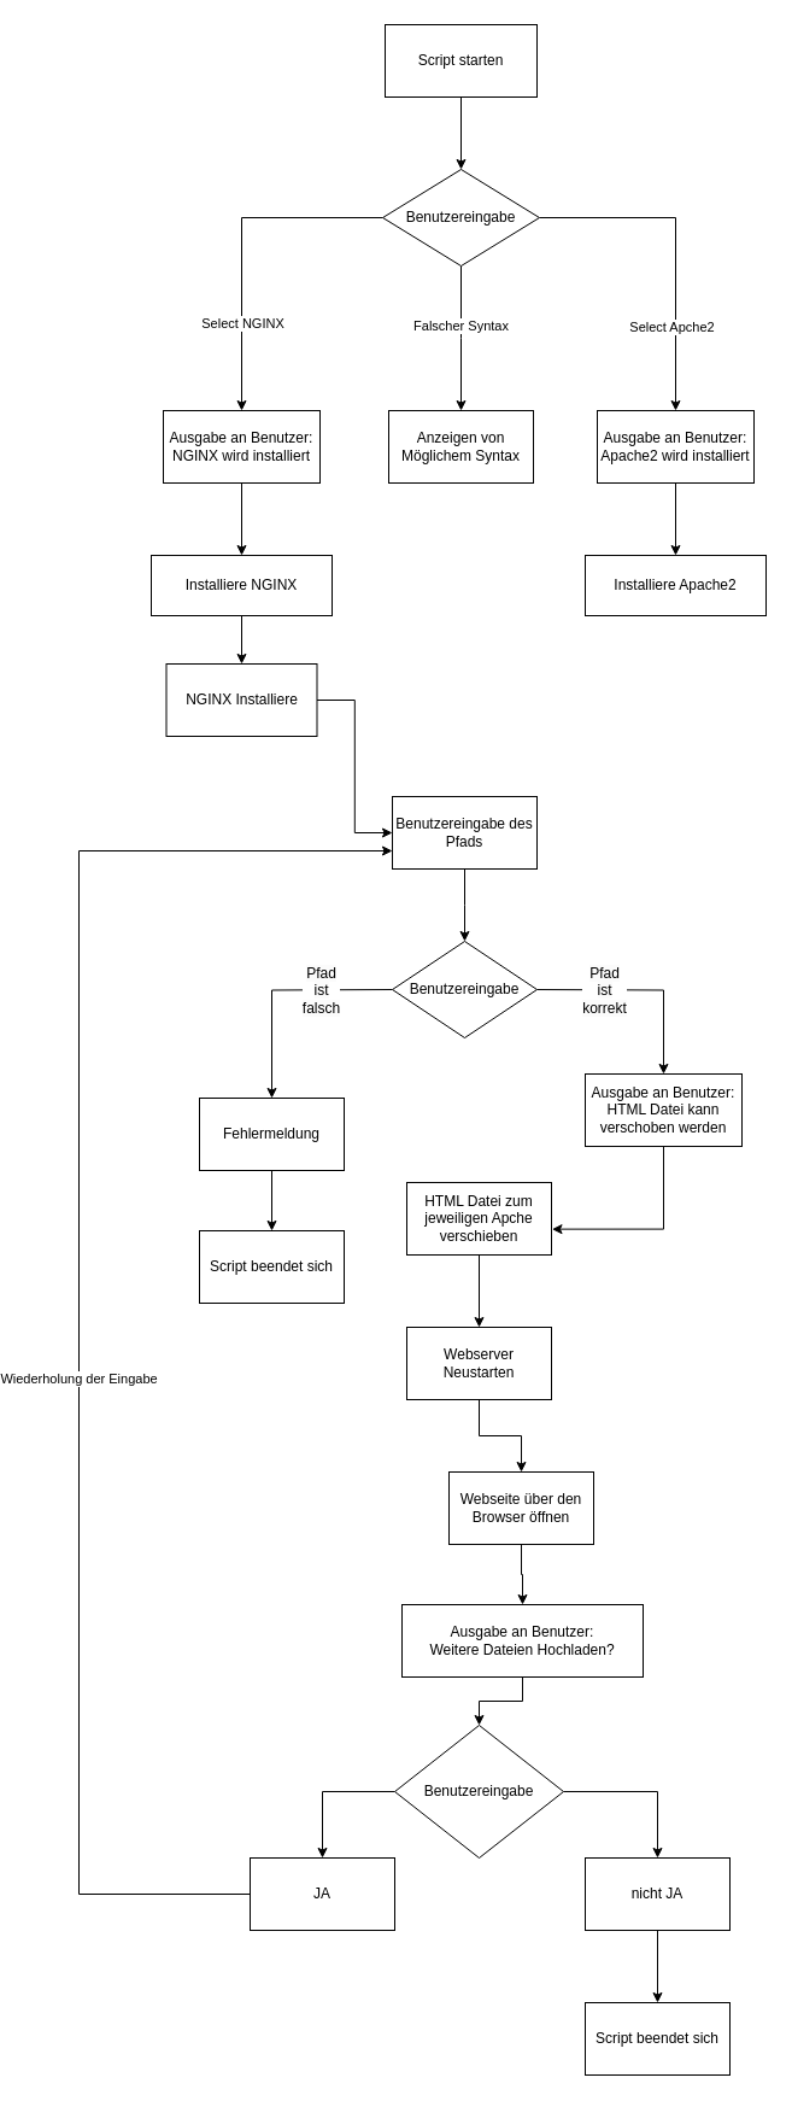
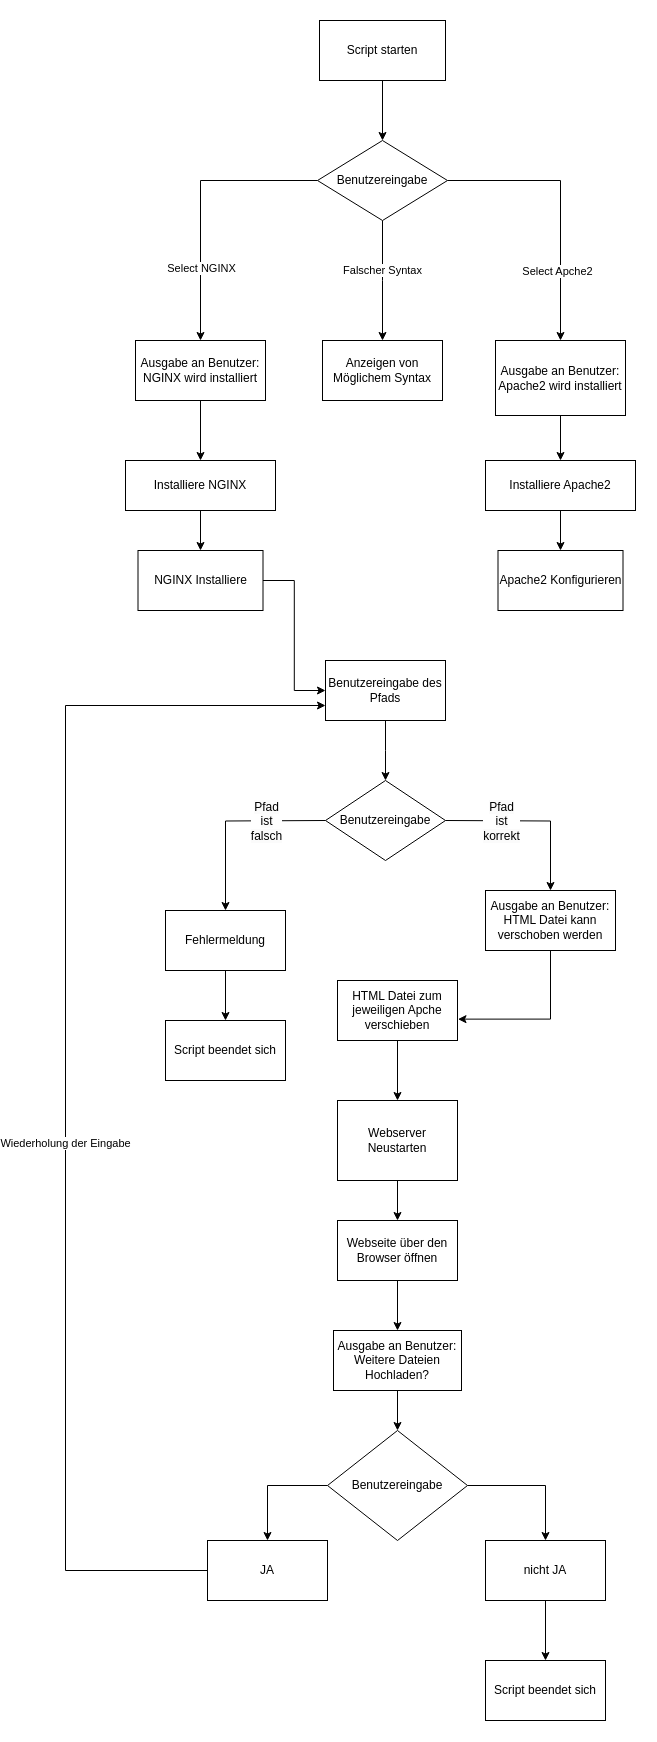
  <mxCell id="0" />
  <mxCell id="1" parent="0" />
  <mxCell id="2" style="edgeStyle=orthogonalEdgeStyle;rounded=0;orthogonalLoop=1;jettySize=auto;html=1;entryX=0.5;entryY=0;entryDx=0;entryDy=0;" edge="1" parent="1" source="3" target="14"><mxGeometry relative="1" as="geometry" /></mxCell>
  <mxCell id="3" value="Script starten" style="rounded=0;whiteSpace=wrap;html=1;" vertex="1" parent="1"><mxGeometry x="274" y="20" width="126" height="60" as="geometry" /></mxCell>
  <mxCell id="4" style="edgeStyle=orthogonalEdgeStyle;rounded=0;orthogonalLoop=1;jettySize=auto;html=1;entryX=0.5;entryY=0;entryDx=0;entryDy=0;" edge="1" parent="1" source="5" target="17"><mxGeometry relative="1" as="geometry" /></mxCell>
  <mxCell id="5" value="Ausgabe an Benutzer:&lt;br&gt;NGINX wird installiert" style="rounded=0;whiteSpace=wrap;html=1;" vertex="1" parent="1"><mxGeometry x="90" y="340" width="130" height="60" as="geometry" /></mxCell>
  <mxCell id="6" style="edgeStyle=orthogonalEdgeStyle;rounded=0;orthogonalLoop=1;jettySize=auto;html=1;entryX=0.5;entryY=0;entryDx=0;entryDy=0;" edge="1" parent="1" source="7" target="19"><mxGeometry relative="1" as="geometry" /></mxCell>
- <mxCell id="7" value="Ausgabe an Benutzer:&lt;br&gt;Apache2 wird installiert" style="rounded=0;whiteSpace=wrap;html=1;" vertex="1" parent="1"><mxGeometry x="450" y="340" width="130" height="60" as="geometry" /></mxCell>
+ <mxCell id="7" value="Ausgabe an Benutzer:&lt;br&gt;Apache2 wird installiert" style="rounded=0;whiteSpace=wrap;html=1;" vertex="1" parent="1"><mxGeometry x="450" y="340" width="130" height="75" as="geometry" /></mxCell>
  <mxCell id="8" style="edgeStyle=orthogonalEdgeStyle;rounded=0;orthogonalLoop=1;jettySize=auto;html=1;entryX=0.5;entryY=0;entryDx=0;entryDy=0;" edge="1" parent="1" source="14" target="7"><mxGeometry relative="1" as="geometry" /></mxCell>
  <mxCell id="9" value="Select Apche2" style="edgeLabel;html=1;align=center;verticalAlign=middle;resizable=0;points=[];" vertex="1" connectable="0" parent="8"><mxGeometry x="-0.478" y="2" relative="1" as="geometry"><mxPoint x="38" y="92" as="offset" /></mxGeometry></mxCell>
  <mxCell id="10" style="edgeStyle=orthogonalEdgeStyle;rounded=0;orthogonalLoop=1;jettySize=auto;html=1;entryX=0.5;entryY=0;entryDx=0;entryDy=0;" edge="1" parent="1" source="14" target="5"><mxGeometry relative="1" as="geometry" /></mxCell>
  <mxCell id="11" value="Select NGINX" style="edgeLabel;html=1;align=center;verticalAlign=middle;resizable=0;points=[];" vertex="1" connectable="0" parent="10"><mxGeometry x="-0.155" y="-1" relative="1" as="geometry"><mxPoint x="1" y="87" as="offset" /></mxGeometry></mxCell>
  <mxCell id="12" style="edgeStyle=orthogonalEdgeStyle;rounded=0;orthogonalLoop=1;jettySize=auto;html=1;" edge="1" parent="1" source="14"><mxGeometry relative="1" as="geometry"><mxPoint x="337" y="340" as="targetPoint" /></mxGeometry></mxCell>
  <mxCell id="13" value="Falscher Syntax" style="edgeLabel;html=1;align=center;verticalAlign=middle;resizable=0;points=[];" vertex="1" connectable="0" parent="12"><mxGeometry x="-0.187" y="-1" relative="1" as="geometry"><mxPoint as="offset" /></mxGeometry></mxCell>
  <mxCell id="14" value="Benutzereingabe" style="rhombus;whiteSpace=wrap;html=1;" vertex="1" parent="1"><mxGeometry x="272" y="140" width="130" height="80" as="geometry" /></mxCell>
  <mxCell id="15" value="Anzeigen von Möglichem Syntax" style="rounded=0;whiteSpace=wrap;html=1;" vertex="1" parent="1"><mxGeometry x="277" y="340" width="120" height="60" as="geometry" /></mxCell>
  <mxCell id="16" style="edgeStyle=orthogonalEdgeStyle;rounded=0;orthogonalLoop=1;jettySize=auto;html=1;entryX=0.5;entryY=0;entryDx=0;entryDy=0;" edge="1" parent="1" source="17" target="21"><mxGeometry relative="1" as="geometry" /></mxCell>
  <mxCell id="17" value="Installiere NGINX" style="rounded=0;whiteSpace=wrap;html=1;" vertex="1" parent="1"><mxGeometry x="80" y="460" width="150" height="50" as="geometry" /></mxCell>
+ <mxCell id="18" style="edgeStyle=orthogonalEdgeStyle;rounded=0;orthogonalLoop=1;jettySize=auto;html=1;entryX=0.5;entryY=0;entryDx=0;entryDy=0;" edge="1" parent="1" source="19" target="22"><mxGeometry relative="1" as="geometry" /></mxCell>
  <mxCell id="19" value="Installiere Apache2" style="rounded=0;whiteSpace=wrap;html=1;" vertex="1" parent="1"><mxGeometry x="440" y="460" width="150" height="50" as="geometry" /></mxCell>
  <mxCell id="20" style="edgeStyle=orthogonalEdgeStyle;rounded=0;orthogonalLoop=1;jettySize=auto;html=1;entryX=0;entryY=0.5;entryDx=0;entryDy=0;" edge="1" parent="1" source="21" target="24"><mxGeometry relative="1" as="geometry" /></mxCell>
  <mxCell id="21" value="NGINX Installiere" style="rounded=0;whiteSpace=wrap;html=1;" vertex="1" parent="1"><mxGeometry x="92.5" y="550" width="125" height="60" as="geometry" /></mxCell>
+ <mxCell id="22" value="Apache2 Konfigurieren" style="rounded=0;whiteSpace=wrap;html=1;" vertex="1" parent="1"><mxGeometry x="452.5" y="550" width="125" height="60" as="geometry" /></mxCell>
  <mxCell id="23" style="edgeStyle=orthogonalEdgeStyle;rounded=0;orthogonalLoop=1;jettySize=auto;html=1;entryX=0.5;entryY=0;entryDx=0;entryDy=0;" edge="1" parent="1" source="24"><mxGeometry relative="1" as="geometry"><mxPoint x="340" y="780" as="targetPoint" /></mxGeometry></mxCell>
  <mxCell id="24" value="Benutzereingabe des Pfads" style="rounded=0;whiteSpace=wrap;html=1;" vertex="1" parent="1"><mxGeometry x="280" y="660" width="120" height="60" as="geometry" /></mxCell>
  <mxCell id="25" style="edgeStyle=orthogonalEdgeStyle;rounded=0;orthogonalLoop=1;jettySize=auto;html=1;entryX=0.5;entryY=0;entryDx=0;entryDy=0;" edge="1" parent="1" source="26" target="28"><mxGeometry relative="1" as="geometry" /></mxCell>
  <mxCell id="26" value="HTML Datei zum jeweiligen Apche verschieben" style="rounded=0;whiteSpace=wrap;html=1;" vertex="1" parent="1"><mxGeometry x="292" y="980" width="120" height="60" as="geometry" /></mxCell>
  <mxCell id="27" style="edgeStyle=orthogonalEdgeStyle;rounded=0;orthogonalLoop=1;jettySize=auto;html=1;entryX=0.5;entryY=0;entryDx=0;entryDy=0;" edge="1" parent="1" source="28" target="30"><mxGeometry relative="1" as="geometry" /></mxCell>
- <mxCell id="28" value="Webserver Neustarten" style="rounded=0;whiteSpace=wrap;html=1;" vertex="1" parent="1"><mxGeometry x="292" y="1100" width="120" height="60" as="geometry" /></mxCell>
+ <mxCell id="28" value="Webserver Neustarten" style="rounded=0;whiteSpace=wrap;html=1;" vertex="1" parent="1"><mxGeometry x="292" y="1100" width="120" height="80" as="geometry" /></mxCell>
  <mxCell id="29" style="edgeStyle=orthogonalEdgeStyle;rounded=0;orthogonalLoop=1;jettySize=auto;html=1;entryX=0.5;entryY=0;entryDx=0;entryDy=0;" edge="1" parent="1" source="30" target="45"><mxGeometry relative="1" as="geometry" /></mxCell>
- <mxCell id="30" value="Webseite über den Browser öffnen" style="rounded=0;whiteSpace=wrap;html=1;" vertex="1" parent="1"><mxGeometry x="327" y="1220" width="120" height="60" as="geometry" /></mxCell>
+ <mxCell id="30" value="Webseite über den Browser öffnen" style="rounded=0;whiteSpace=wrap;html=1;" vertex="1" parent="1"><mxGeometry x="292" y="1220" width="120" height="60" as="geometry" /></mxCell>
  <mxCell id="31" style="edgeStyle=orthogonalEdgeStyle;rounded=0;orthogonalLoop=1;jettySize=auto;html=1;entryX=0.5;entryY=0;entryDx=0;entryDy=0;" edge="1" parent="1" target="37"><mxGeometry relative="1" as="geometry"><mxPoint x="280" y="820" as="sourcePoint" /></mxGeometry></mxCell>
  <mxCell id="32" value="&lt;span style=&quot;font-size: 12px; text-wrap: wrap; background-color: rgb(251, 251, 251);&quot;&gt;Pfad ist falsch&lt;/span&gt;" style="edgeLabel;html=1;align=center;verticalAlign=middle;resizable=0;points=[];" vertex="1" connectable="0" parent="31"><mxGeometry x="-0.092" relative="1" as="geometry"><mxPoint x="26" as="offset" /></mxGeometry></mxCell>
  <mxCell id="33" value="&lt;div&gt;Ausgabe an Benutzer:&lt;/div&gt;HTML Datei kann verschoben werden" style="rounded=0;whiteSpace=wrap;html=1;" vertex="1" parent="1"><mxGeometry x="440" y="890" width="130" height="60" as="geometry" /></mxCell>
  <mxCell id="34" style="edgeStyle=orthogonalEdgeStyle;rounded=0;orthogonalLoop=1;jettySize=auto;html=1;entryX=0.5;entryY=0;entryDx=0;entryDy=0;" edge="1" parent="1" target="33"><mxGeometry relative="1" as="geometry"><mxPoint x="400" y="820" as="sourcePoint" /></mxGeometry></mxCell>
  <mxCell id="35" value="&lt;span style=&quot;font-size: 12px; text-wrap: wrap; background-color: rgb(251, 251, 251);&quot;&gt;Pfad ist korrekt&lt;/span&gt;" style="edgeLabel;html=1;align=center;verticalAlign=middle;resizable=0;points=[];" vertex="1" connectable="0" parent="34"><mxGeometry x="-0.248" y="1" relative="1" as="geometry"><mxPoint x="-11" y="1" as="offset" /></mxGeometry></mxCell>
  <mxCell id="36" style="edgeStyle=orthogonalEdgeStyle;rounded=0;orthogonalLoop=1;jettySize=auto;html=1;" edge="1" parent="1" source="37" target="38"><mxGeometry relative="1" as="geometry"><mxPoint x="180" y="980" as="targetPoint" /></mxGeometry></mxCell>
  <mxCell id="37" value="Fehlermeldung" style="rounded=0;whiteSpace=wrap;html=1;" vertex="1" parent="1"><mxGeometry x="120" y="910" width="120" height="60" as="geometry" /></mxCell>
  <mxCell id="38" value="Script beendet sich" style="rounded=0;whiteSpace=wrap;html=1;" vertex="1" parent="1"><mxGeometry x="120" y="1020" width="120" height="60" as="geometry" /></mxCell>
  <mxCell id="39" value="Benutzereingabe" style="rhombus;whiteSpace=wrap;html=1;" vertex="1" parent="1"><mxGeometry x="280" y="780" width="120" height="80" as="geometry" /></mxCell>
  <mxCell id="40" style="edgeStyle=orthogonalEdgeStyle;rounded=0;orthogonalLoop=1;jettySize=auto;html=1;entryX=1.004;entryY=0.644;entryDx=0;entryDy=0;entryPerimeter=0;exitX=0.5;exitY=1;exitDx=0;exitDy=0;" edge="1" parent="1" source="33" target="26"><mxGeometry relative="1" as="geometry" /></mxCell>
  <mxCell id="41" style="edgeStyle=orthogonalEdgeStyle;rounded=0;orthogonalLoop=1;jettySize=auto;html=1;entryX=0.5;entryY=0;entryDx=0;entryDy=0;" edge="1" parent="1" source="43" target="47"><mxGeometry relative="1" as="geometry" /></mxCell>
  <mxCell id="42" style="edgeStyle=orthogonalEdgeStyle;rounded=0;orthogonalLoop=1;jettySize=auto;html=1;entryX=0.5;entryY=0;entryDx=0;entryDy=0;exitX=0;exitY=0.5;exitDx=0;exitDy=0;" edge="1" parent="1" source="43" target="50"><mxGeometry relative="1" as="geometry" /></mxCell>
  <mxCell id="43" value="Benutzereingabe" style="rhombus;whiteSpace=wrap;html=1;" vertex="1" parent="1"><mxGeometry x="282" y="1430" width="140" height="110" as="geometry" /></mxCell>
  <mxCell id="44" style="edgeStyle=orthogonalEdgeStyle;rounded=0;orthogonalLoop=1;jettySize=auto;html=1;entryX=0.5;entryY=0;entryDx=0;entryDy=0;" edge="1" parent="1" source="45" target="43"><mxGeometry relative="1" as="geometry" /></mxCell>
- <mxCell id="45" value="Ausgabe an Benutzer:&lt;div&gt;Weitere Dateien Hochladen?&lt;/div&gt;" style="rounded=0;whiteSpace=wrap;html=1;" vertex="1" parent="1"><mxGeometry x="288" y="1330" width="200" height="60" as="geometry" /></mxCell>
+ <mxCell id="45" value="Ausgabe an Benutzer:&lt;div&gt;Weitere Dateien Hochladen?&lt;/div&gt;" style="rounded=0;whiteSpace=wrap;html=1;" vertex="1" parent="1"><mxGeometry x="288" y="1330" width="128" height="60" as="geometry" /></mxCell>
  <mxCell id="46" style="edgeStyle=orthogonalEdgeStyle;rounded=0;orthogonalLoop=1;jettySize=auto;html=1;entryX=0.5;entryY=0;entryDx=0;entryDy=0;" edge="1" parent="1" source="47" target="51"><mxGeometry relative="1" as="geometry" /></mxCell>
  <mxCell id="47" value="nicht JA" style="rounded=0;whiteSpace=wrap;html=1;" vertex="1" parent="1"><mxGeometry x="440" y="1540" width="120" height="60" as="geometry" /></mxCell>
  <mxCell id="48" style="edgeStyle=orthogonalEdgeStyle;rounded=0;orthogonalLoop=1;jettySize=auto;html=1;entryX=0;entryY=0.75;entryDx=0;entryDy=0;" edge="1" parent="1" source="50" target="24"><mxGeometry relative="1" as="geometry"><Array as="points"><mxPoint x="20" y="1570" /><mxPoint x="20" y="705" /></Array></mxGeometry></mxCell>
  <mxCell id="49" value="Wiederholung der Eingabe" style="edgeLabel;html=1;align=center;verticalAlign=middle;resizable=0;points=[];" vertex="1" connectable="0" parent="48"><mxGeometry x="-0.101" y="1" relative="1" as="geometry"><mxPoint as="offset" /></mxGeometry></mxCell>
  <mxCell id="50" value="JA" style="rounded=0;whiteSpace=wrap;html=1;" vertex="1" parent="1"><mxGeometry x="162" y="1540" width="120" height="60" as="geometry" /></mxCell>
  <mxCell id="51" value="Script beendet sich" style="rounded=0;whiteSpace=wrap;html=1;" vertex="1" parent="1"><mxGeometry x="440" y="1660" width="120" height="60" as="geometry" /></mxCell>
